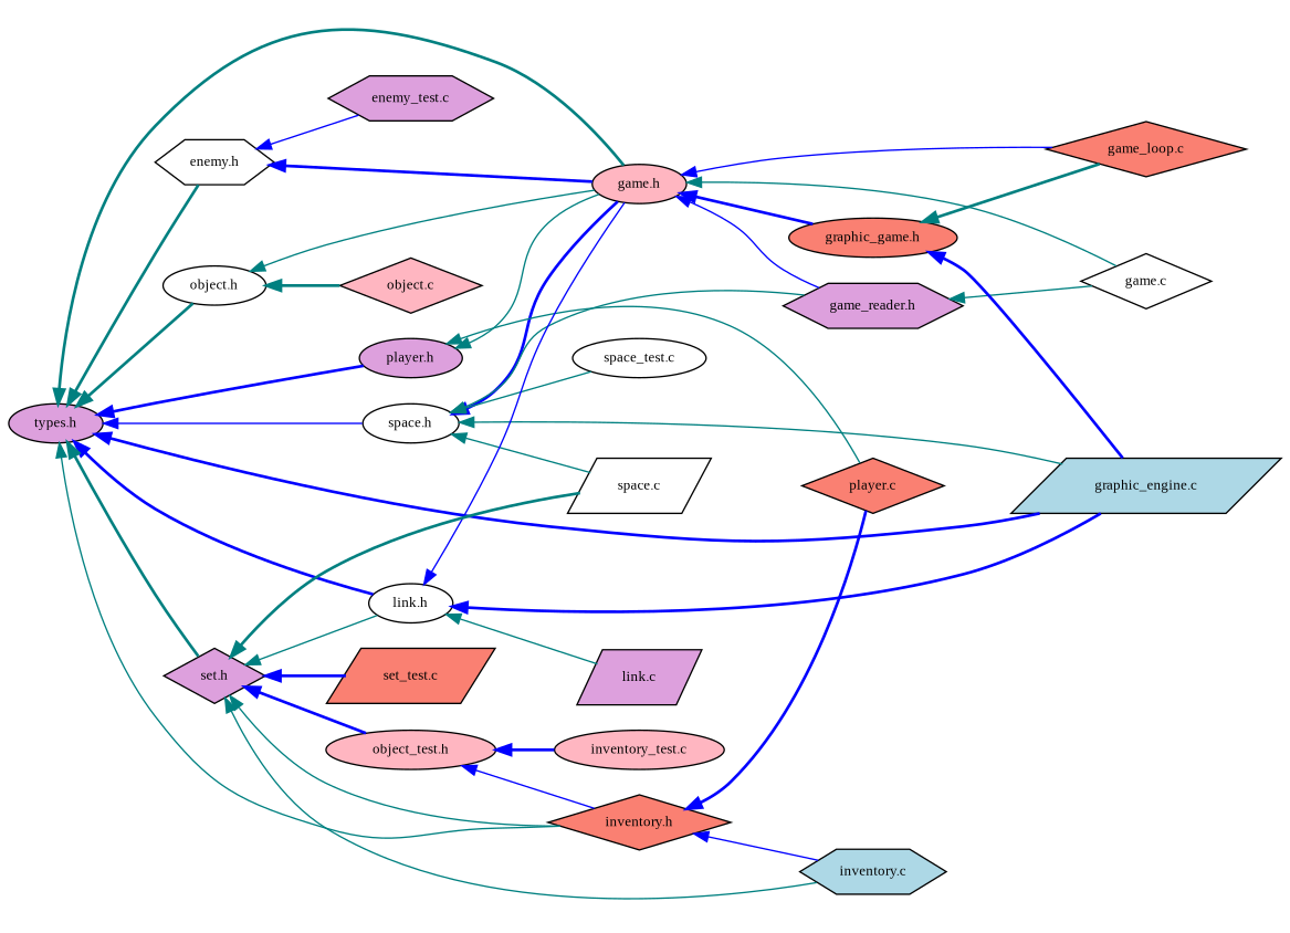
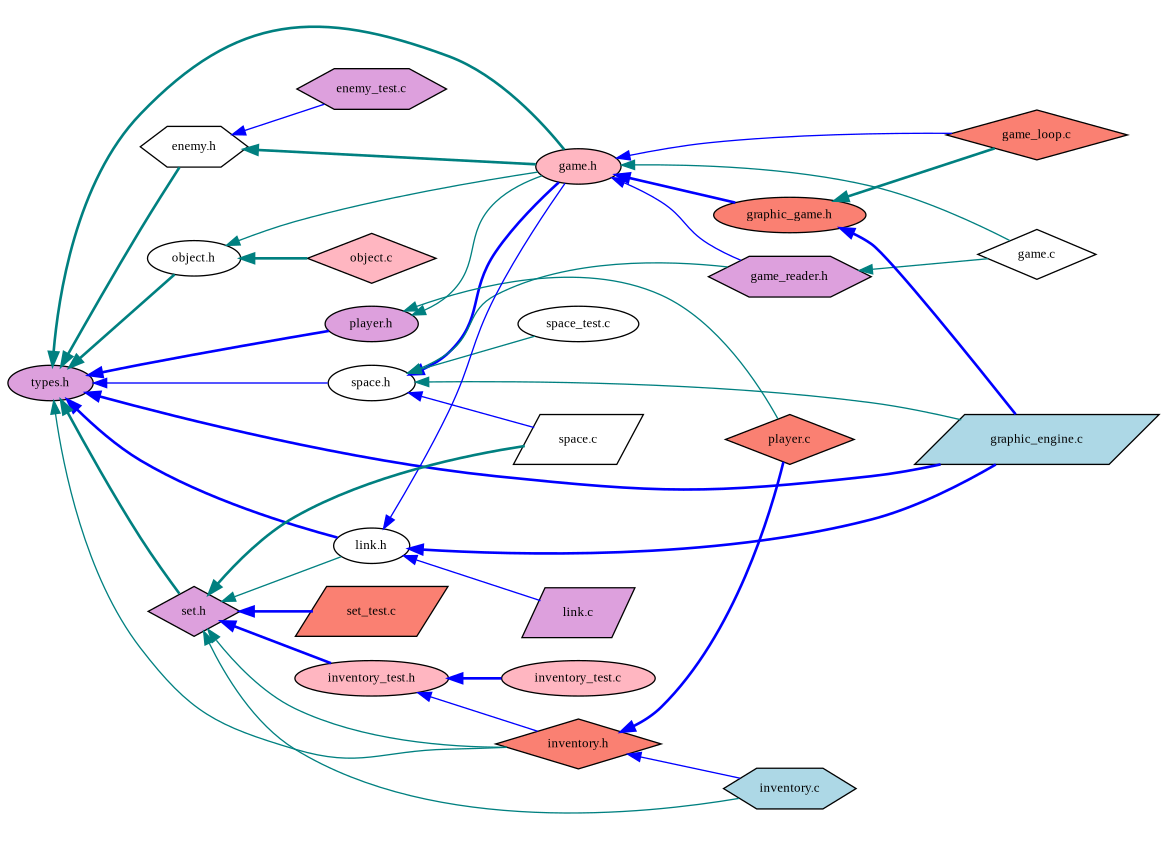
  digraph {
    fontname="Liberation Serif"
    rankdir=LR
    node [color=black fillcolor=white fontname="Liberation Serif" fontsize=10 shape=ellipse style=filled]
    edge [color=teal dir=back fontname="Liberation Serif" fontsize=10 labelfontname=Helvetica labelfontsize=10 style=solid]
    n1 [fillcolor=plum fontcolor=black height=0.2 label="types.h" width=0.4]
    n2 [height=0.2 label="enemy.h" shape=hexagon width=0.4]
    n3 [fillcolor=lightpink height=0.2 label="game.h" width=0.4]
    n4 [fillcolor=lightblue height=0.2 label="graphic_engine.c" shape=parallelogram width=0.4]
    n5 [height=0.2 label="space.h" width=0.4]
    n6 [height=0.2 label="object.h" width=0.4]
    n7 [fillcolor=plum height=0.2 label="player.h" width=0.4]
    n8 [height=0.2 label="link.h" width=0.4]
    n9 [fillcolor=plum height=0.2 label="set.h" shape=diamond width=0.4]
    n10 [fillcolor=salmon height=0.2 label="inventory.h" shape=diamond width=0.4]
    n11 [fillcolor=plum height=0.2 label="enemy_test.c" shape=hexagon width=0.4]
    n12 [height=0.2 label="game.c" shape=diamond width=0.4]
    n13 [fillcolor=plum height=0.2 label="game_reader.h" shape=hexagon width=0.4]
    n14 [fillcolor=salmon height=0.2 label="graphic_game.h" width=0.4]
    n15 [fillcolor=salmon height=0.2 label="game_loop.c" shape=diamond width=0.4]
    n16 [height=0.2 label="space.c" shape=parallelogram width=0.4]
    n17 [height=0.2 label="space_test.c" width=0.4]
    n18 [fillcolor=lightpink height=0.2 label="object.c" shape=diamond width=0.4]
    n19 [fillcolor=salmon height=0.2 label="player.c" shape=diamond width=0.4]
    n20 [fillcolor=plum height=0.2 label="link.c" shape=parallelogram width=0.4]
    n21 [fillcolor=lightblue height=0.2 label="inventory.c" shape=hexagon width=0.4]
-   n22 [fillcolor=lightpink height=0.2 label="object_test.h" width=0.4]
+   n22 [fillcolor=lightpink height=0.2 label="inventory_test.h" width=0.4]
    n23 [fillcolor=salmon height=0.2 label="set_test.c" shape=parallelogram width=0.4]
    n24 [fillcolor=lightpink height=0.2 label="inventory_test.c" width=0.4]
    n1 -> n2 [style=bold]
    n1 -> n3 [style=bold]
    n1 -> n4 [color=blue style=bold]
    n1 -> n5 [color=blue]
    n1 -> n6 [style=bold]
    n1 -> n7 [color=blue style=bold]
    n1 -> n8 [color=blue style=bold]
    n1 -> n9 [style=bold]
    n1 -> n10
-   n2 -> n3 [color=blue style=bold]
+   n2 -> n3 [style=bold]
    n2 -> n11 [color=blue]
    n3 -> n12
    n3 -> n13 [color=blue]
    n3 -> n14 [color=blue style=bold]
    n3 -> n15 [color=blue]
    n5 -> n3 [color=blue style=bold]
    n5 -> n4
    n5 -> n13
-   n5 -> n16
+   n5 -> n16 [color=blue]
    n5 -> n17
    n6 -> n3
    n6 -> n18 [style=bold]
    n7 -> n3
    n7 -> n19
    n8 -> n3 [color=blue]
    n8 -> n4 [color=blue style=bold]
-   n8 -> n20
+   n8 -> n20 [color=blue]
    n9 -> n8
    n9 -> n10
    n9 -> n16 [style=bold]
    n9 -> n21
    n9 -> n22 [color=blue style=bold]
    n9 -> n23 [color=blue style=bold]
    n10 -> n19 [color=blue style=bold]
    n10 -> n21 [color=blue]
    n13 -> n12
    n14 -> n4 [color=blue style=bold]
    n14 -> n15 [style=bold]
    n22 -> n10 [color=blue]
    n22 -> n24 [color=blue style=bold]
  }
